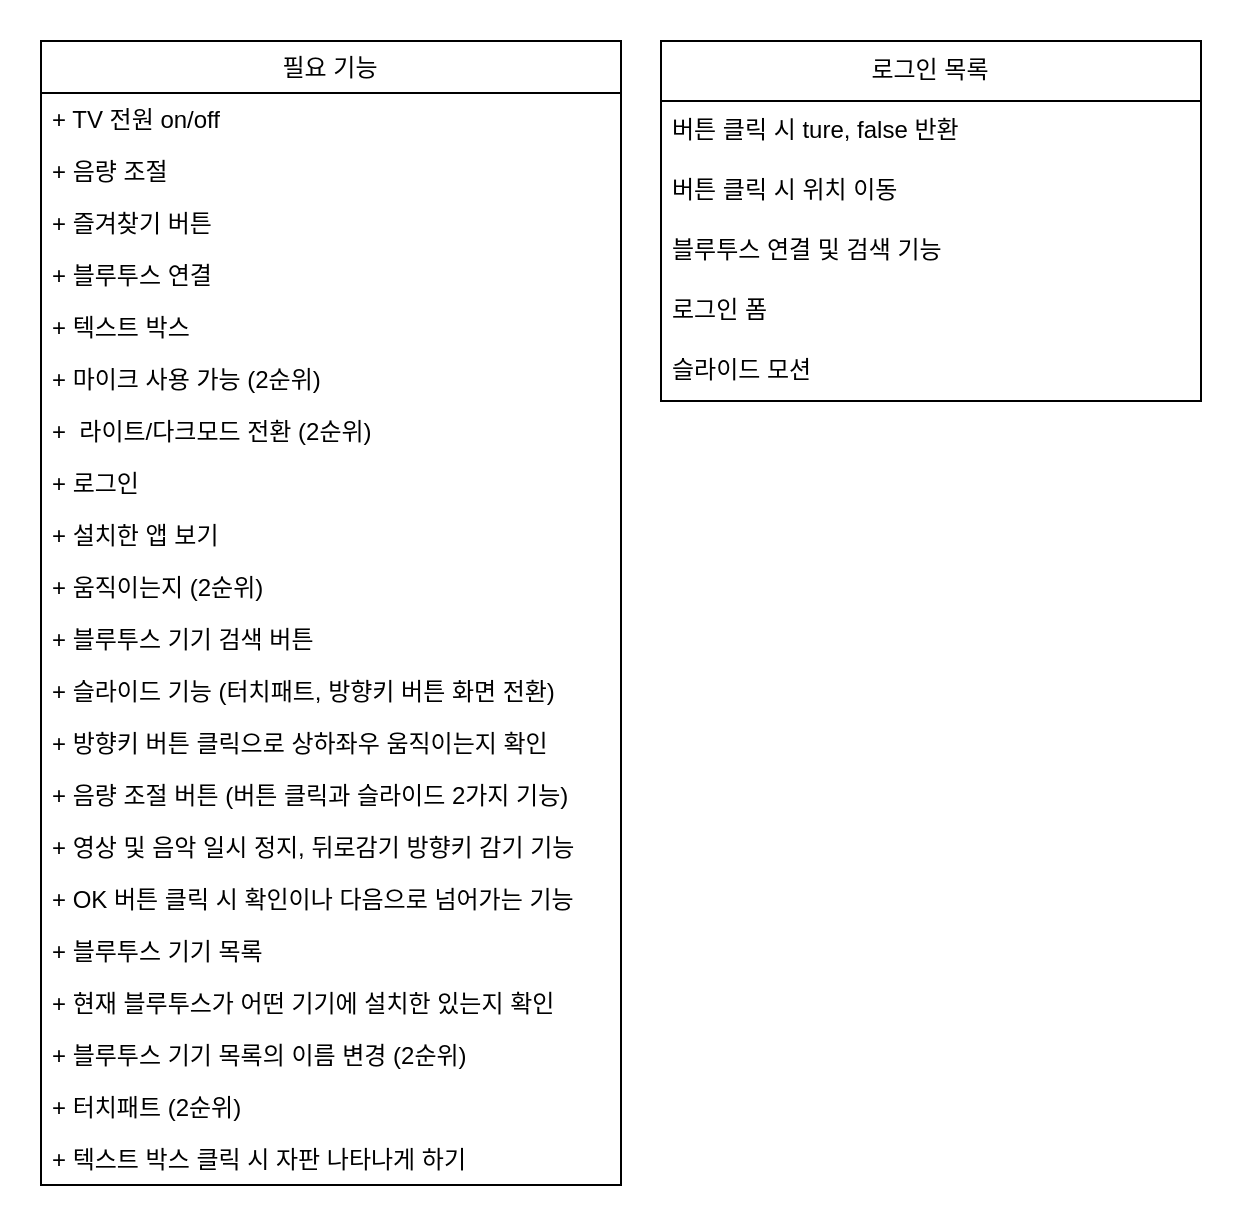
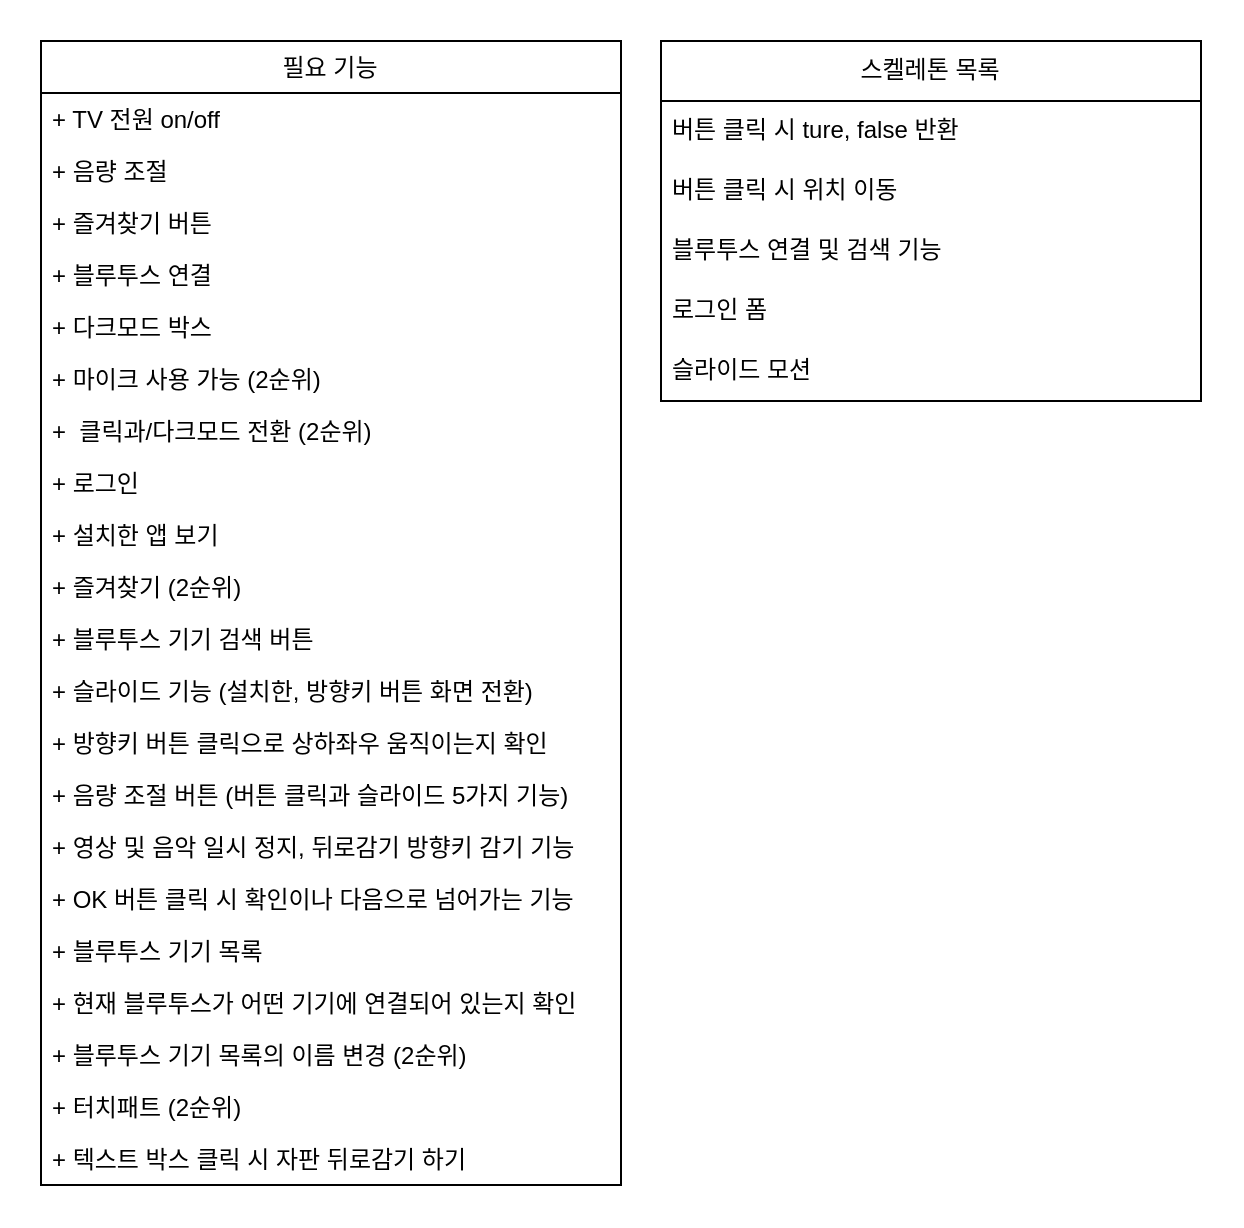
  <mxCell id="0" />
  <mxCell id="1" parent="0" />
  <mxCell id="2" value="필요 기능" style="swimlane;fontStyle=0;childLayout=stackLayout;horizontal=1;startSize=26;fillColor=none;horizontalStack=0;resizeParent=1;resizeParentMax=0;resizeLast=0;collapsible=1;marginBottom=0;fillStyle=auto;" parent="1" vertex="1"><mxGeometry x="20" y="20" width="290" height="572" as="geometry" /></mxCell>
  <mxCell id="3" value="+ TV 전원 on/off" style="text;strokeColor=none;fillColor=none;align=left;verticalAlign=top;spacingLeft=4;spacingRight=4;overflow=hidden;rotatable=0;points=[[0,0.5],[1,0.5]];portConstraint=eastwest;fillStyle=auto;" parent="2" vertex="1"><mxGeometry y="26" width="290" height="26" as="geometry" /></mxCell>
  <mxCell id="4" value="+ 음량 조절" style="text;strokeColor=none;fillColor=none;align=left;verticalAlign=top;spacingLeft=4;spacingRight=4;overflow=hidden;rotatable=0;points=[[0,0.5],[1,0.5]];portConstraint=eastwest;fillStyle=auto;" parent="2" vertex="1"><mxGeometry y="52" width="290" height="26" as="geometry" /></mxCell>
  <mxCell id="5" value="+ 즐겨찾기 버튼" style="text;strokeColor=none;fillColor=none;align=left;verticalAlign=top;spacingLeft=4;spacingRight=4;overflow=hidden;rotatable=0;points=[[0,0.5],[1,0.5]];portConstraint=eastwest;fillStyle=auto;" parent="2" vertex="1"><mxGeometry y="78" width="290" height="26" as="geometry" /></mxCell>
  <mxCell id="6" value="+ 블루투스 연결" style="text;strokeColor=none;fillColor=none;align=left;verticalAlign=top;spacingLeft=4;spacingRight=4;overflow=hidden;rotatable=0;points=[[0,0.5],[1,0.5]];portConstraint=eastwest;fillStyle=auto;" vertex="1" parent="2"><mxGeometry y="104" width="290" height="26" as="geometry" /></mxCell>
- <mxCell id="7" value="+ 텍스트 박스 " style="text;strokeColor=none;fillColor=none;align=left;verticalAlign=top;spacingLeft=4;spacingRight=4;overflow=hidden;rotatable=0;points=[[0,0.5],[1,0.5]];portConstraint=eastwest;fillStyle=auto;" vertex="1" parent="2"><mxGeometry y="130" width="290" height="26" as="geometry" /></mxCell>
+ <mxCell id="7" value="+ 다크모드 박스 " style="text;strokeColor=none;fillColor=none;align=left;verticalAlign=top;spacingLeft=4;spacingRight=4;overflow=hidden;rotatable=0;points=[[0,0.5],[1,0.5]];portConstraint=eastwest;fillStyle=auto;" vertex="1" parent="2"><mxGeometry y="130" width="290" height="26" as="geometry" /></mxCell>
  <mxCell id="8" value="+ 마이크 사용 가능 (2순위)" style="text;strokeColor=none;fillColor=none;align=left;verticalAlign=top;spacingLeft=4;spacingRight=4;overflow=hidden;rotatable=0;points=[[0,0.5],[1,0.5]];portConstraint=eastwest;fillStyle=auto;" vertex="1" parent="2"><mxGeometry y="156" width="290" height="26" as="geometry" /></mxCell>
- <mxCell id="9" value="+  라이트/다크모드 전환 (2순위)" style="text;strokeColor=none;fillColor=none;align=left;verticalAlign=top;spacingLeft=4;spacingRight=4;overflow=hidden;rotatable=0;points=[[0,0.5],[1,0.5]];portConstraint=eastwest;fillStyle=auto;" vertex="1" parent="2"><mxGeometry y="182" width="290" height="26" as="geometry" /></mxCell>
+ <mxCell id="9" value="+  클릭과/다크모드 전환 (2순위)" style="text;strokeColor=none;fillColor=none;align=left;verticalAlign=top;spacingLeft=4;spacingRight=4;overflow=hidden;rotatable=0;points=[[0,0.5],[1,0.5]];portConstraint=eastwest;fillStyle=auto;" vertex="1" parent="2"><mxGeometry y="182" width="290" height="26" as="geometry" /></mxCell>
  <mxCell id="10" value="+ 로그인" style="text;strokeColor=none;fillColor=none;align=left;verticalAlign=top;spacingLeft=4;spacingRight=4;overflow=hidden;rotatable=0;points=[[0,0.5],[1,0.5]];portConstraint=eastwest;fillStyle=auto;" vertex="1" parent="2"><mxGeometry y="208" width="290" height="26" as="geometry" /></mxCell>
  <mxCell id="11" value="+ 설치한 앱 보기" style="text;strokeColor=none;fillColor=none;align=left;verticalAlign=top;spacingLeft=4;spacingRight=4;overflow=hidden;rotatable=0;points=[[0,0.5],[1,0.5]];portConstraint=eastwest;fillStyle=auto;" vertex="1" parent="2"><mxGeometry y="234" width="290" height="26" as="geometry" /></mxCell>
- <mxCell id="12" value="+ 움직이는지 (2순위)" style="text;strokeColor=none;fillColor=none;align=left;verticalAlign=top;spacingLeft=4;spacingRight=4;overflow=hidden;rotatable=0;points=[[0,0.5],[1,0.5]];portConstraint=eastwest;fillStyle=auto;" vertex="1" parent="2"><mxGeometry y="260" width="290" height="26" as="geometry" /></mxCell>
+ <mxCell id="12" value="+ 즐겨찾기 (2순위)" style="text;strokeColor=none;fillColor=none;align=left;verticalAlign=top;spacingLeft=4;spacingRight=4;overflow=hidden;rotatable=0;points=[[0,0.5],[1,0.5]];portConstraint=eastwest;fillStyle=auto;" vertex="1" parent="2"><mxGeometry y="260" width="290" height="26" as="geometry" /></mxCell>
  <mxCell id="13" value="+ 블루투스 기기 검색 버튼" style="text;strokeColor=none;fillColor=none;align=left;verticalAlign=top;spacingLeft=4;spacingRight=4;overflow=hidden;rotatable=0;points=[[0,0.5],[1,0.5]];portConstraint=eastwest;fillStyle=auto;" vertex="1" parent="2"><mxGeometry y="286" width="290" height="26" as="geometry" /></mxCell>
- <mxCell id="14" value="+ 슬라이드 기능 (터치패트, 방향키 버튼 화면 전환)" style="text;strokeColor=none;fillColor=none;align=left;verticalAlign=top;spacingLeft=4;spacingRight=4;overflow=hidden;rotatable=0;points=[[0,0.5],[1,0.5]];portConstraint=eastwest;fillStyle=auto;" vertex="1" parent="2"><mxGeometry y="312" width="290" height="26" as="geometry" /></mxCell>
+ <mxCell id="14" value="+ 슬라이드 기능 (설치한, 방향키 버튼 화면 전환)" style="text;strokeColor=none;fillColor=none;align=left;verticalAlign=top;spacingLeft=4;spacingRight=4;overflow=hidden;rotatable=0;points=[[0,0.5],[1,0.5]];portConstraint=eastwest;fillStyle=auto;" vertex="1" parent="2"><mxGeometry y="312" width="290" height="26" as="geometry" /></mxCell>
  <mxCell id="15" value="+ 방향키 버튼 클릭으로 상하좌우 움직이는지 확인" style="text;strokeColor=none;fillColor=none;align=left;verticalAlign=top;spacingLeft=4;spacingRight=4;overflow=hidden;rotatable=0;points=[[0,0.5],[1,0.5]];portConstraint=eastwest;fillStyle=auto;" vertex="1" parent="2"><mxGeometry y="338" width="290" height="26" as="geometry" /></mxCell>
- <mxCell id="16" value="+ 음량 조절 버튼 (버튼 클릭과 슬라이드 2가지 기능)" style="text;strokeColor=none;fillColor=none;align=left;verticalAlign=top;spacingLeft=4;spacingRight=4;overflow=hidden;rotatable=0;points=[[0,0.5],[1,0.5]];portConstraint=eastwest;fillStyle=auto;" vertex="1" parent="2"><mxGeometry y="364" width="290" height="26" as="geometry" /></mxCell>
+ <mxCell id="16" value="+ 음량 조절 버튼 (버튼 클릭과 슬라이드 5가지 기능)" style="text;strokeColor=none;fillColor=none;align=left;verticalAlign=top;spacingLeft=4;spacingRight=4;overflow=hidden;rotatable=0;points=[[0,0.5],[1,0.5]];portConstraint=eastwest;fillStyle=auto;" vertex="1" parent="2"><mxGeometry y="364" width="290" height="26" as="geometry" /></mxCell>
  <mxCell id="17" value="+ 영상 및 음악 일시 정지, 뒤로감기 방향키 감기 기능" style="text;strokeColor=none;fillColor=none;align=left;verticalAlign=top;spacingLeft=4;spacingRight=4;overflow=hidden;rotatable=0;points=[[0,0.5],[1,0.5]];portConstraint=eastwest;fillStyle=auto;" vertex="1" parent="2"><mxGeometry y="390" width="290" height="26" as="geometry" /></mxCell>
  <mxCell id="18" value="+ OK 버튼 클릭 시 확인이나 다음으로 넘어가는 기능" style="text;strokeColor=none;fillColor=none;align=left;verticalAlign=top;spacingLeft=4;spacingRight=4;overflow=hidden;rotatable=0;points=[[0,0.5],[1,0.5]];portConstraint=eastwest;fillStyle=auto;" vertex="1" parent="2"><mxGeometry y="416" width="290" height="26" as="geometry" /></mxCell>
  <mxCell id="19" value="+ 블루투스 기기 목록" style="text;strokeColor=none;fillColor=none;align=left;verticalAlign=top;spacingLeft=4;spacingRight=4;overflow=hidden;rotatable=0;points=[[0,0.5],[1,0.5]];portConstraint=eastwest;fillStyle=auto;" vertex="1" parent="2"><mxGeometry y="442" width="290" height="26" as="geometry" /></mxCell>
- <mxCell id="20" value="+ 현재 블루투스가 어떤 기기에 설치한 있는지 확인" style="text;strokeColor=none;fillColor=none;align=left;verticalAlign=top;spacingLeft=4;spacingRight=4;overflow=hidden;rotatable=0;points=[[0,0.5],[1,0.5]];portConstraint=eastwest;fillStyle=auto;" vertex="1" parent="2"><mxGeometry y="468" width="290" height="26" as="geometry" /></mxCell>
+ <mxCell id="20" value="+ 현재 블루투스가 어떤 기기에 연결되어 있는지 확인" style="text;strokeColor=none;fillColor=none;align=left;verticalAlign=top;spacingLeft=4;spacingRight=4;overflow=hidden;rotatable=0;points=[[0,0.5],[1,0.5]];portConstraint=eastwest;fillStyle=auto;" vertex="1" parent="2"><mxGeometry y="468" width="290" height="26" as="geometry" /></mxCell>
  <mxCell id="21" value="+ 블루투스 기기 목록의 이름 변경 (2순위)" style="text;strokeColor=none;fillColor=none;align=left;verticalAlign=top;spacingLeft=4;spacingRight=4;overflow=hidden;rotatable=0;points=[[0,0.5],[1,0.5]];portConstraint=eastwest;fillStyle=auto;" vertex="1" parent="2"><mxGeometry y="494" width="290" height="26" as="geometry" /></mxCell>
  <mxCell id="22" value="+ 터치패트 (2순위)" style="text;strokeColor=none;fillColor=none;align=left;verticalAlign=top;spacingLeft=4;spacingRight=4;overflow=hidden;rotatable=0;points=[[0,0.5],[1,0.5]];portConstraint=eastwest;fillStyle=auto;" vertex="1" parent="2"><mxGeometry y="520" width="290" height="26" as="geometry" /></mxCell>
- <mxCell id="23" value="+ 텍스트 박스 클릭 시 자판 나타나게 하기&#10;" style="text;strokeColor=none;fillColor=none;align=left;verticalAlign=top;spacingLeft=4;spacingRight=4;overflow=hidden;rotatable=0;points=[[0,0.5],[1,0.5]];portConstraint=eastwest;fillStyle=auto;" vertex="1" parent="2"><mxGeometry y="546" width="290" height="26" as="geometry" /></mxCell>
- <mxCell id="24" value="로그인 목록" style="swimlane;fontStyle=0;childLayout=stackLayout;horizontal=1;startSize=30;horizontalStack=0;resizeParent=1;resizeParentMax=0;resizeLast=0;collapsible=1;marginBottom=0;whiteSpace=wrap;html=1;" vertex="1" parent="1"><mxGeometry x="330" y="20" width="270" height="180" as="geometry" /></mxCell>
+ <mxCell id="23" value="+ 텍스트 박스 클릭 시 자판 뒤로감기 하기&#10;" style="text;strokeColor=none;fillColor=none;align=left;verticalAlign=top;spacingLeft=4;spacingRight=4;overflow=hidden;rotatable=0;points=[[0,0.5],[1,0.5]];portConstraint=eastwest;fillStyle=auto;" vertex="1" parent="2"><mxGeometry y="546" width="290" height="26" as="geometry" /></mxCell>
+ <mxCell id="24" value="스켈레톤 목록" style="swimlane;fontStyle=0;childLayout=stackLayout;horizontal=1;startSize=30;horizontalStack=0;resizeParent=1;resizeParentMax=0;resizeLast=0;collapsible=1;marginBottom=0;whiteSpace=wrap;html=1;" vertex="1" parent="1"><mxGeometry x="330" y="20" width="270" height="180" as="geometry" /></mxCell>
  <mxCell id="25" value="버튼 클릭 시 ture, false 반환" style="text;strokeColor=none;fillColor=none;align=left;verticalAlign=middle;spacingLeft=4;spacingRight=4;overflow=hidden;points=[[0,0.5],[1,0.5]];portConstraint=eastwest;rotatable=0;whiteSpace=wrap;html=1;" vertex="1" parent="24"><mxGeometry y="30" width="270" height="30" as="geometry" /></mxCell>
  <mxCell id="26" value="버튼 클릭 시 위치 이동" style="text;strokeColor=none;fillColor=none;align=left;verticalAlign=middle;spacingLeft=4;spacingRight=4;overflow=hidden;points=[[0,0.5],[1,0.5]];portConstraint=eastwest;rotatable=0;whiteSpace=wrap;html=1;" vertex="1" parent="24"><mxGeometry y="60" width="270" height="30" as="geometry" /></mxCell>
  <mxCell id="27" value="블루투스 연결 및 검색 기능" style="text;strokeColor=none;fillColor=none;align=left;verticalAlign=middle;spacingLeft=4;spacingRight=4;overflow=hidden;points=[[0,0.5],[1,0.5]];portConstraint=eastwest;rotatable=0;whiteSpace=wrap;html=1;" vertex="1" parent="24"><mxGeometry y="90" width="270" height="30" as="geometry" /></mxCell>
  <mxCell id="28" value="로그인 폼" style="text;strokeColor=none;fillColor=none;align=left;verticalAlign=middle;spacingLeft=4;spacingRight=4;overflow=hidden;points=[[0,0.5],[1,0.5]];portConstraint=eastwest;rotatable=0;whiteSpace=wrap;html=1;" vertex="1" parent="24"><mxGeometry y="120" width="270" height="30" as="geometry" /></mxCell>
  <mxCell id="29" value="슬라이드 모션" style="text;strokeColor=none;fillColor=none;align=left;verticalAlign=middle;spacingLeft=4;spacingRight=4;overflow=hidden;points=[[0,0.5],[1,0.5]];portConstraint=eastwest;rotatable=0;whiteSpace=wrap;html=1;" vertex="1" parent="24"><mxGeometry y="150" width="270" height="30" as="geometry" /></mxCell>
